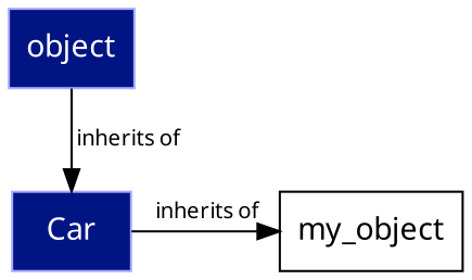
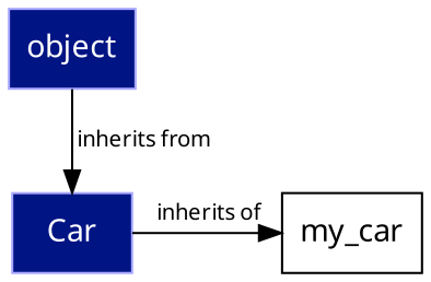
  digraph {
    node [color="#aaaaff" fillcolor="#001484" fontcolor=white fontname="Helvetica Neue" shape=box style=filled]
    edge [fontname="Helvetica Neue" fontsize=10]
    Car
-   my_car [label=my_object color="" fillcolor="" fontcolor="" style=""]
+   my_car [color="" fillcolor="" fontcolor="" style=""]
    object
    subgraph sub_1 {
      rank=same
      Car
      my_car
    }
    Car -> my_car [label=" inherits of"]
-   object -> Car [label=" inherits of"]
+   object -> Car [label=" inherits from"]
  }
